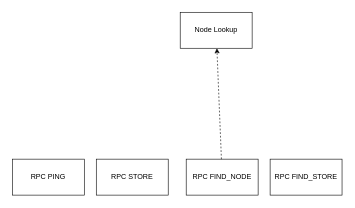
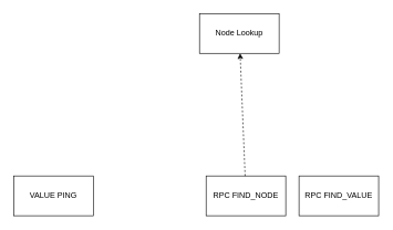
  <mxCell id="0" />
  <mxCell id="1" parent="0" />
- <mxCell id="2" value="RPC PING" style="rounded=0;whiteSpace=wrap;html=1;" vertex="1" parent="1"><mxGeometry x="20" y="265" width="120" height="60" as="geometry" /></mxCell>
- <mxCell id="3" value="RPC STORE" style="rounded=0;whiteSpace=wrap;html=1;" vertex="1" parent="1"><mxGeometry x="160" y="265" width="120" height="60" as="geometry" /></mxCell>
+ <mxCell id="2" value="VALUE PING" style="rounded=0;whiteSpace=wrap;html=1;" vertex="1" parent="1"><mxGeometry x="20" y="265" width="120" height="60" as="geometry" /></mxCell>
  <mxCell id="4" value="RPC FIND_NODE" style="rounded=0;whiteSpace=wrap;html=1;" vertex="1" parent="1"><mxGeometry x="310" y="265" width="120" height="60" as="geometry" /></mxCell>
- <mxCell id="5" value="RPC FIND_STORE" style="rounded=0;whiteSpace=wrap;html=1;" vertex="1" parent="1"><mxGeometry x="450" y="265" width="120" height="60" as="geometry" /></mxCell>
+ <mxCell id="5" value="RPC FIND_VALUE" style="rounded=0;whiteSpace=wrap;html=1;" vertex="1" parent="1"><mxGeometry x="450" y="265" width="120" height="60" as="geometry" /></mxCell>
  <mxCell id="6" value="" style="endArrow=classic;html=1;dashed=1;" edge="1" parent="1" source="4" target="7"><mxGeometry width="50" height="50" relative="1" as="geometry"><mxPoint x="310" y="70" as="sourcePoint" /><mxPoint x="130" y="110" as="targetPoint" /></mxGeometry></mxCell>
  <mxCell id="7" value="Node Lookup" style="rounded=0;whiteSpace=wrap;html=1;" vertex="1" parent="1"><mxGeometry x="300" y="20" width="120" height="60" as="geometry" /></mxCell>
